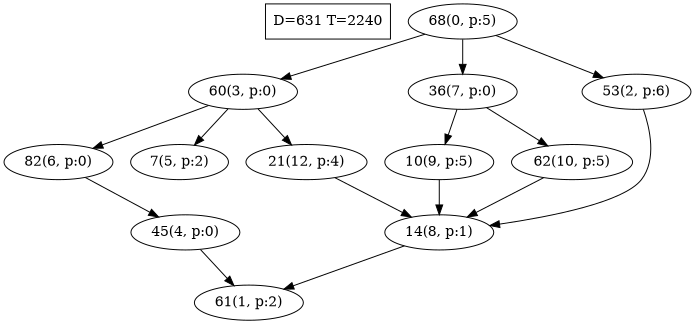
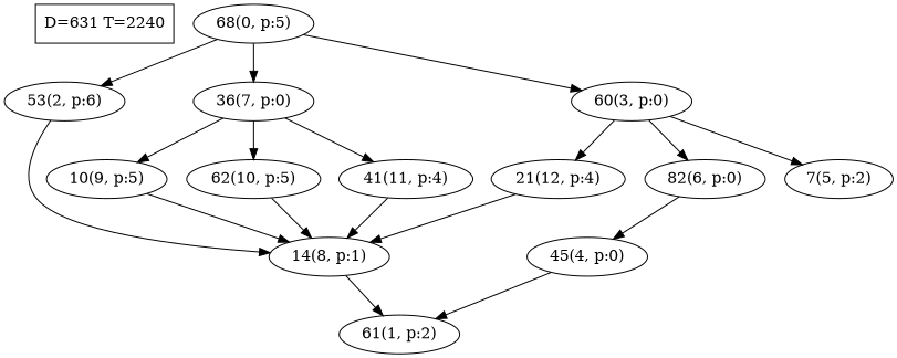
  digraph {
    n1 [label="D=631 T=2240" shape=box]
    n2 [label="68(0, p:5)"]
    n3 [label="53(2, p:6)"]
    n4 [label="60(3, p:0)"]
    n5 [label="36(7, p:0)"]
    n6 [label="14(8, p:1)"]
    n7 [label="7(5, p:2)"]
    n8 [label="82(6, p:0)"]
    n9 [label="21(12, p:4)"]
    n10 [label="10(9, p:5)"]
    n11 [label="62(10, p:5)"]
+   n12 [label="41(11, p:4)"]
    n13 [label="61(1, p:2)"]
    n14 [label="45(4, p:0)"]
    n2 -> n3
    n2 -> n4
    n2 -> n5
    n3 -> n6
    n4 -> n7
    n4 -> n8
    n4 -> n9
    n5 -> n10
    n5 -> n11
+   n5 -> n12
    n6 -> n13
    n8 -> n14
    n9 -> n6
    n10 -> n6
    n11 -> n6
+   n12 -> n6
    n14 -> n13
  }
